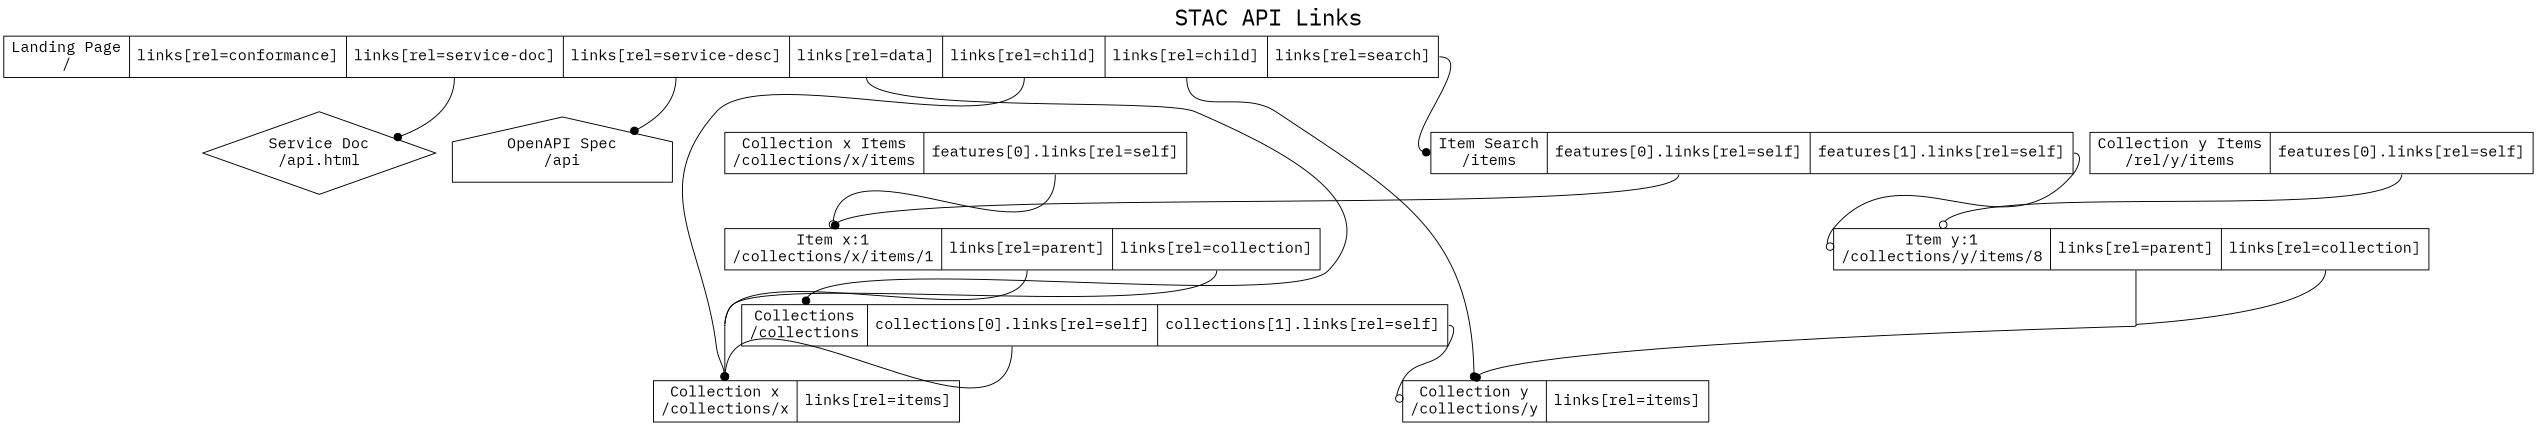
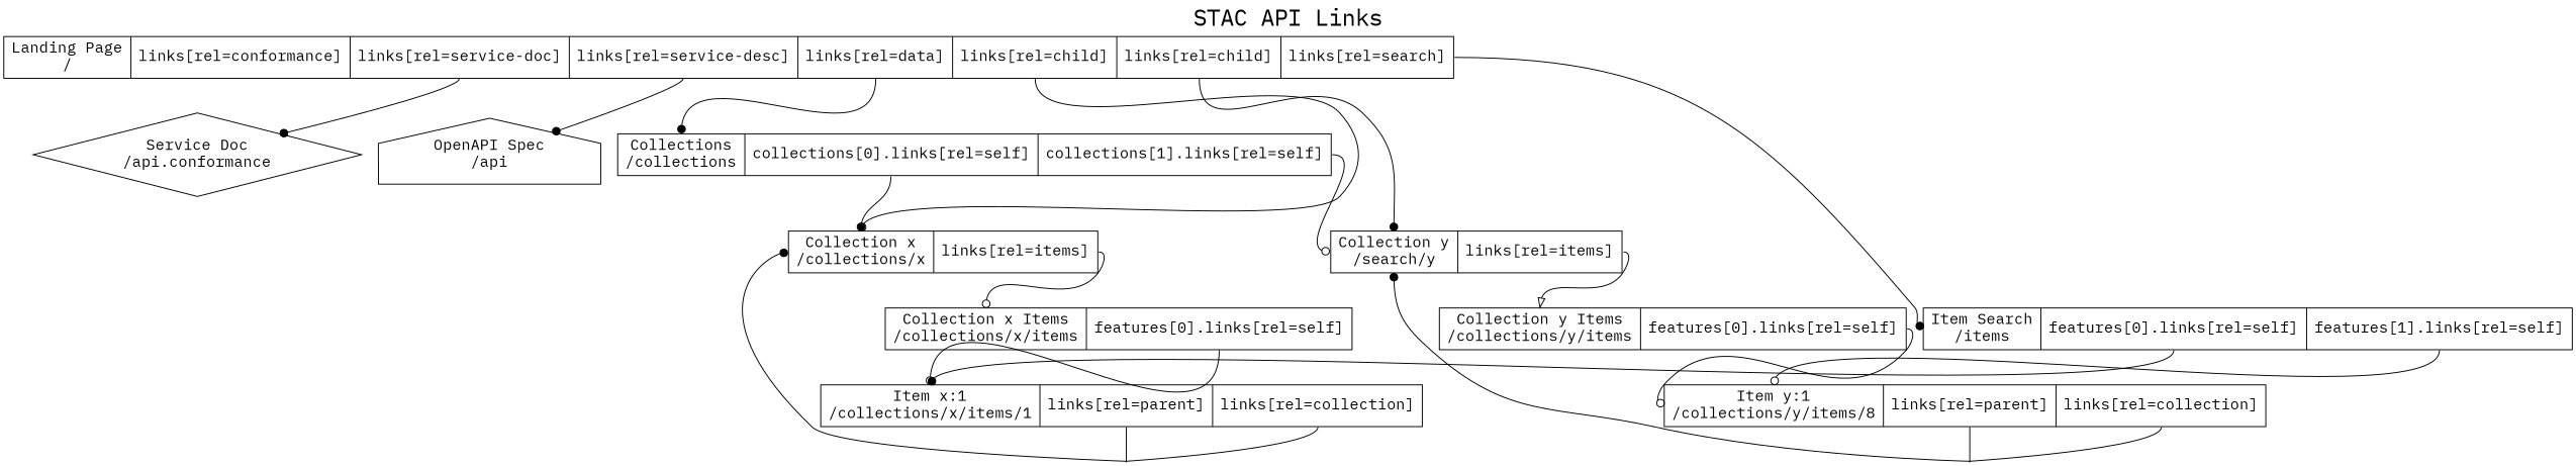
  digraph {
    fontname="IBM Plex Mono"
    fontsize=24
    label=<STAC API Links>
    labelloc=t
    rankdir=TB
    node [fontname="IBM Plex Mono" fontsize=16 shape=record]
    edge [arrowhead=dot fontname="IBM Plex Mono" headport=f0 tailport=l0]
    n1 [label="Landing Page\n/|<l9>links[rel=conformance]\l|<l8>links[rel=service-doc]\l|<l7>links[rel=service-desc]\l|<l3>links[rel=data]\l|<l4>links[rel=child]\l|<l5>links[rel=child]\l|<l6>links[rel=search]\l"]
    n2 [label="<f0> Collections\n/collections|<c1>collections[0].links[rel=self]\l|<c2>collections[1].links[rel=self]\l"]
-   n3 [label="<f0> Collection y\n/collections/y|<l0>links[rel=items]\l"]
+   n3 [label="<f0> Collection y\n/search/y|<l0>links[rel=items]\l"]
    n4 [label="<f0> Collection x\n/collections/x|<l0>links[rel=items]\l"]
    n5 [label="OpenAPI Spec\n/api" shape=house]
-   n6 [label="Service Doc\n/api.html" shape=diamond]
+   n6 [label="Service Doc\n/api.conformance" shape=diamond]
    n7 [label="<f0> Item Search\n/items|<f1>features[0].links[rel=self]\l|<f2>features[1].links[rel=self]\l"]
-   n8 [label="<f0> Collection y Items\n/rel/y/items|<f1> features[0].links[rel=self]"]
+   n8 [label="<f0> Collection y Items\n/collections/y/items|<f1> features[0].links[rel=self]"]
    n9 [label="<f0> Collection x Items\n/collections/x/items|<f1> features[0].links[rel=self]"]
    n10 [label="<f0> Item y:1\n/collections/y/items/8|<l0>links[rel=parent]\l|<l1>links[rel=collection]\l"]
    n11 [label="<f0> Item x:1\n/collections/x/items/1|<l0>links[rel=parent]\l|<l1>links[rel=collection]\l"]
    cxi2 [height=0.01 shape=point width=0.01]
    cxi1 [height=0.01 shape=point width=0.01]
    n1 -> n2 [tailport=l3]
    n1 -> n3 [tailport=l5]
    n1 -> n4 [arrowhead=odot tailport=l4]
    n1 -> n5 [tailport=l7]
    n1 -> n6 [tailport=l8]
    n1 -> n7 [tailport=l6]
    n2 -> n3 [arrowhead=odot tailport=c2]
    n2 -> n4 [tailport=c1]
+   n3 -> n8 [arrowhead=onormal]
+   n4 -> n9 [arrowhead=odot]
    n7 -> n10 [arrowhead=odot tailport=f2]
    n7 -> n11 [tailport=f1]
    n8 -> n10 [arrowhead=odot tailport=f1]
    n9 -> n11 [arrowhead=odot tailport=f1]
    n10 -> cxi2 [dir=none arrowhead=""]
    n10 -> cxi2 [dir=none tailport=l1 arrowhead=""]
    n11 -> cxi1 [dir=none arrowhead=""]
    n11 -> cxi1 [dir=none tailport=l1 arrowhead=""]
    cxi2 -> n3
    cxi1 -> n4
  }
